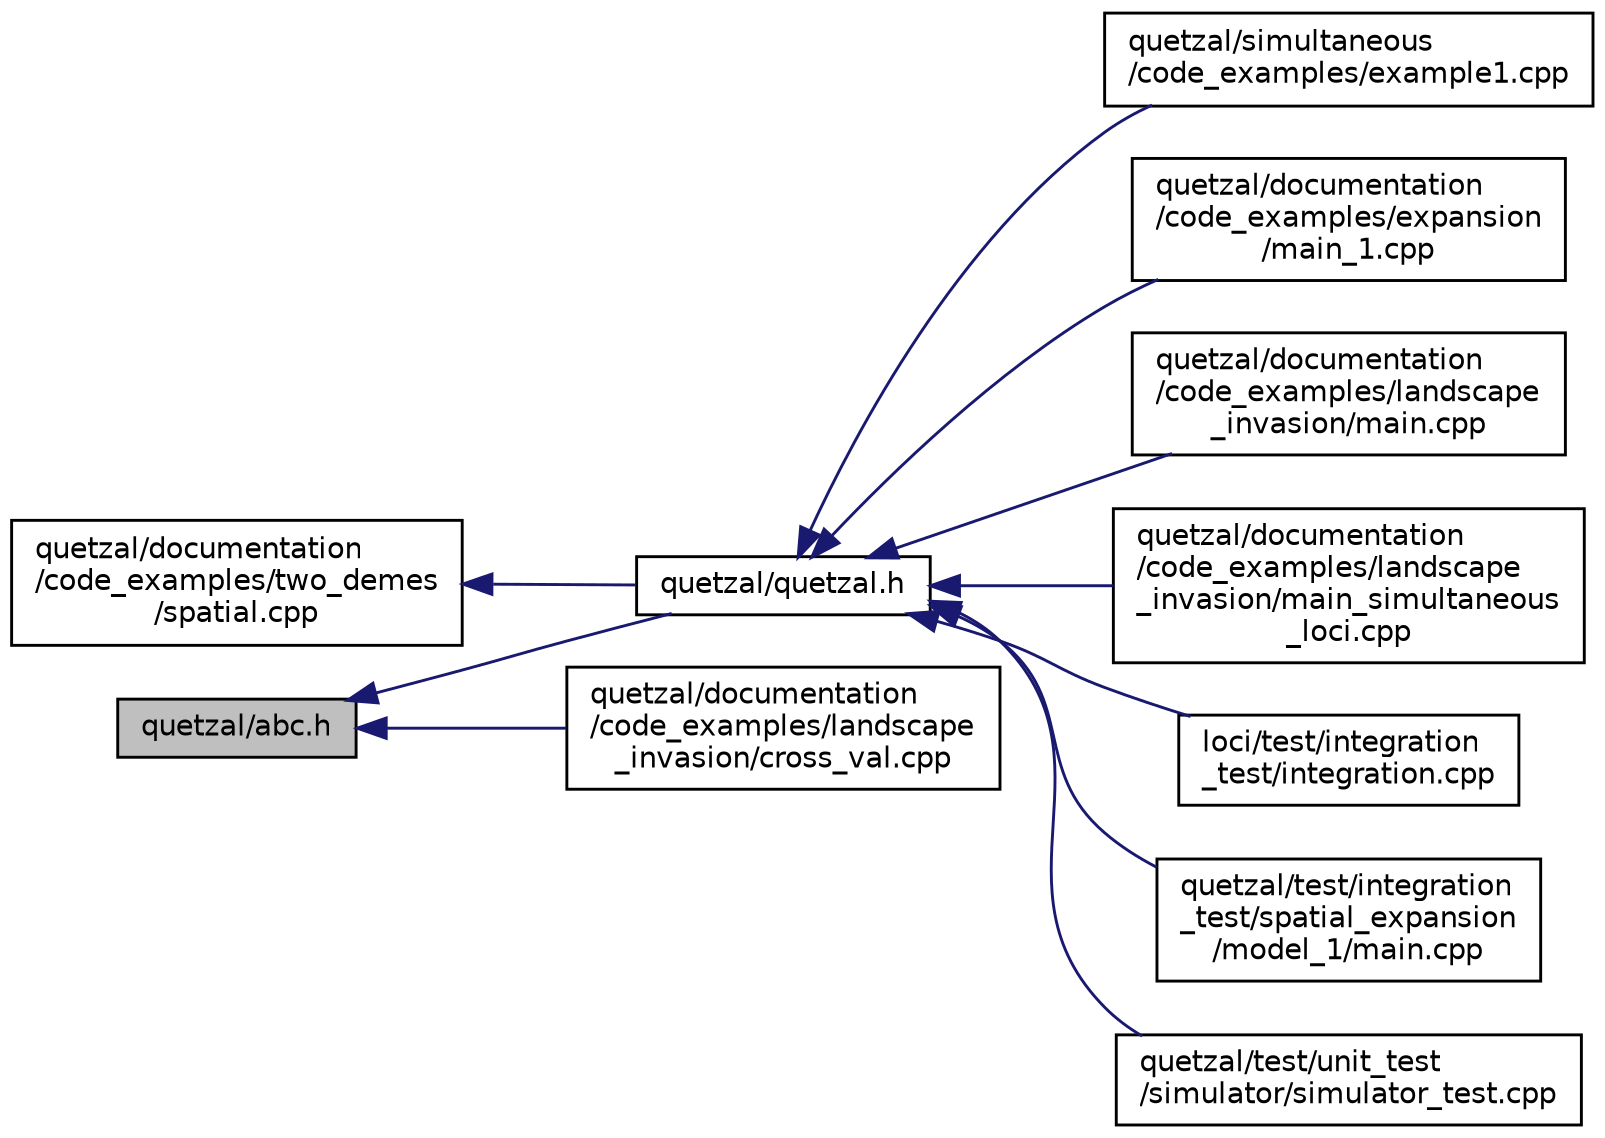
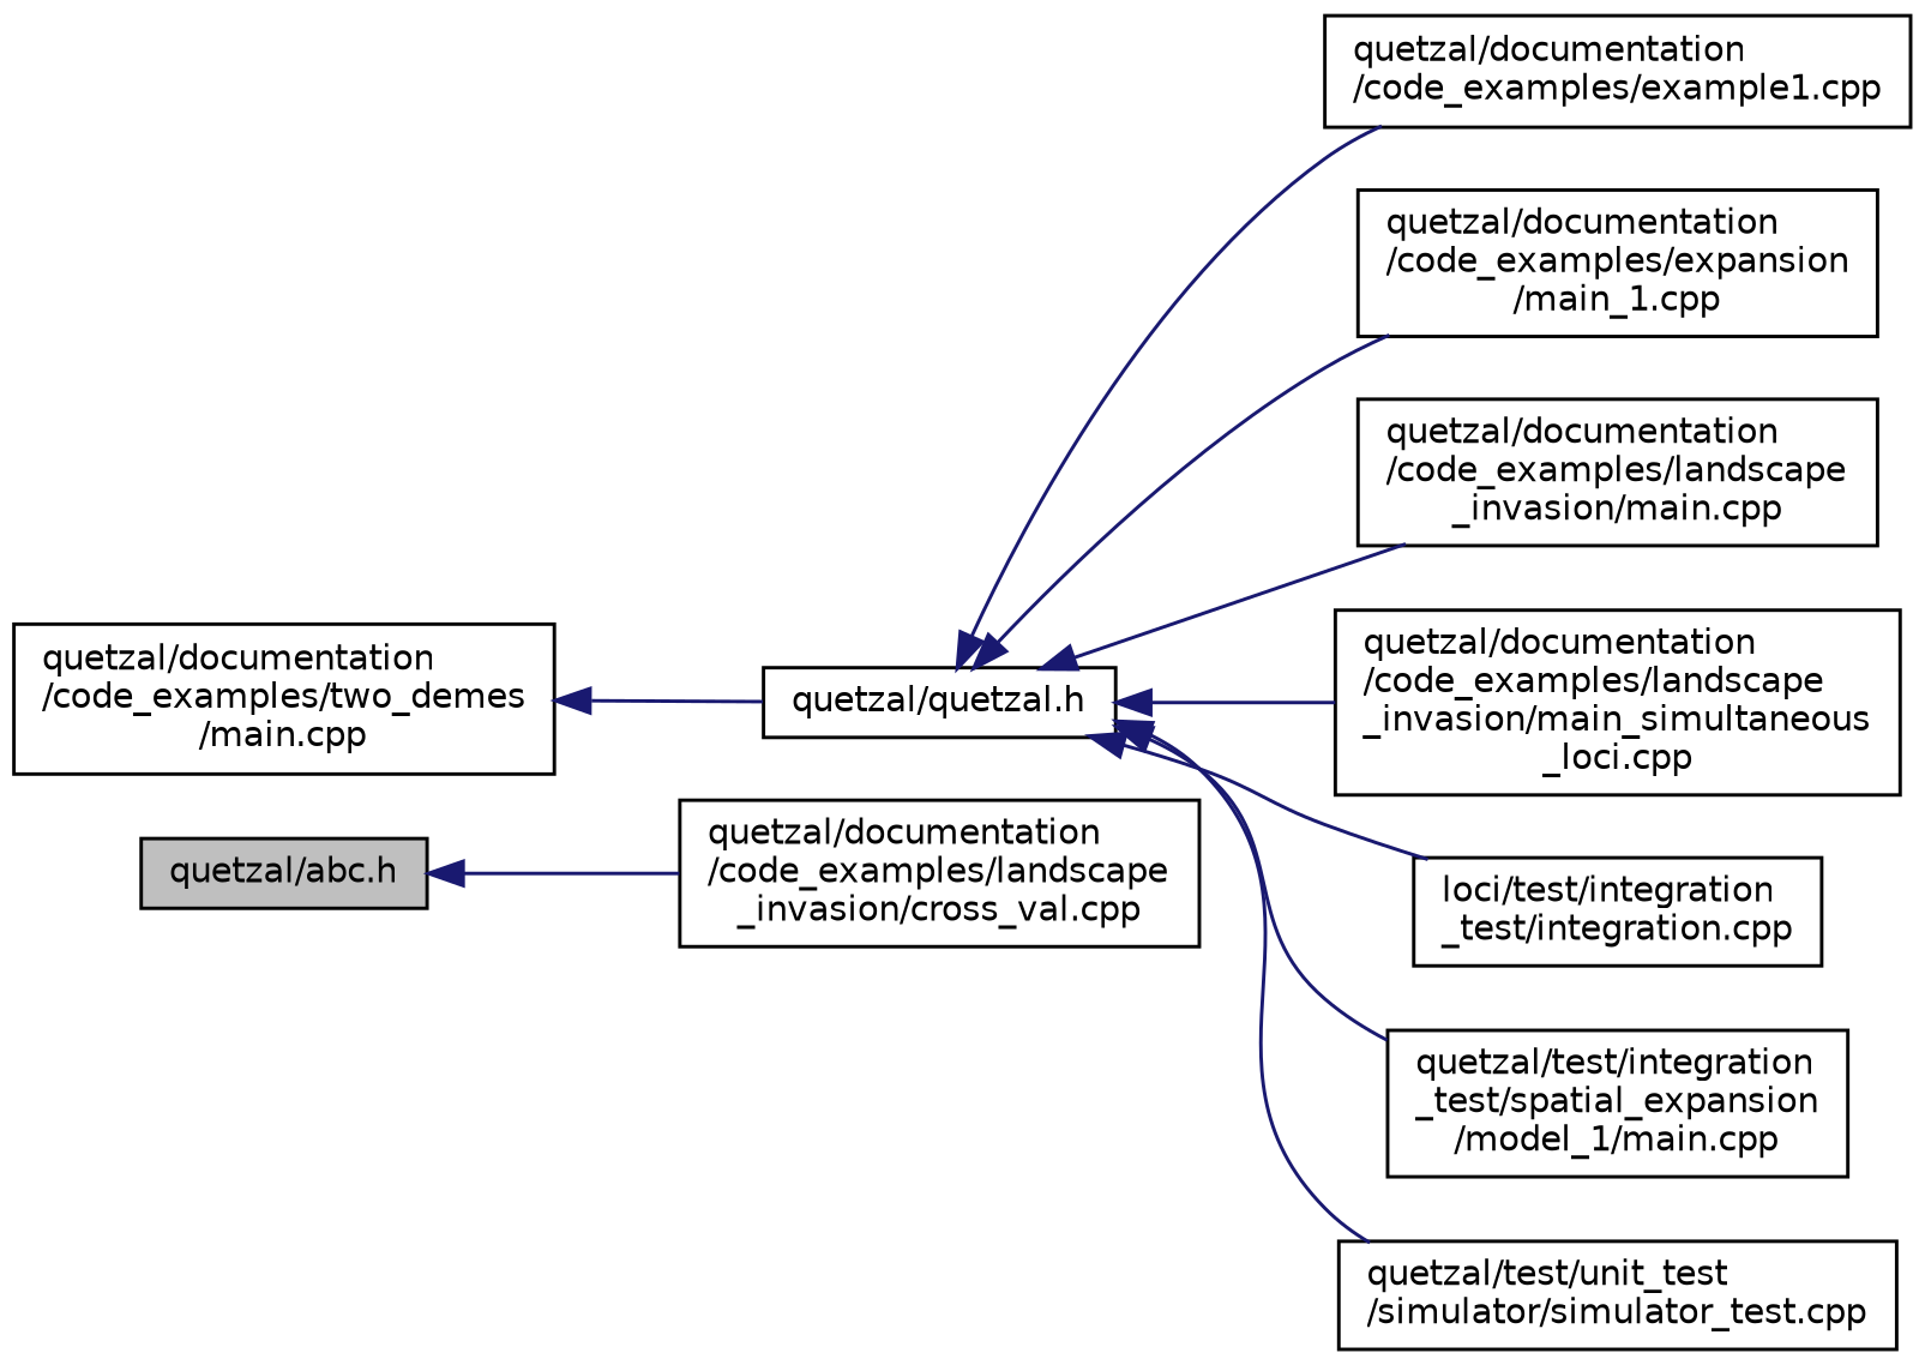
  digraph {
    rankdir=LR
    node [color=black fillcolor=white fontname=Helvetica fontsize=10 shape=record style=filled]
    edge [color=midnightblue dir=back fontname=Helvetica fontsize=10 labelfontname=Helvetica labelfontsize=10 style=solid]
    n1 [fillcolor=grey75 fontcolor=black height=0.2 label="quetzal/abc.h" width=0.4]
    n2 [height=0.2 label="quetzal/quetzal.h" width=0.4]
    n3 [height=0.2 label="quetzal/documentation\l/code_examples/landscape\l_invasion/cross_val.cpp" width=0.4]
-   n4 [height=0.2 label="quetzal/simultaneous\l/code_examples/example1.cpp" width=0.4]
+   n4 [height=0.2 label="quetzal/documentation\l/code_examples/example1.cpp" width=0.4]
    n5 [height=0.2 label="quetzal/documentation\l/code_examples/expansion\l/main_1.cpp" width=0.4]
    n6 [height=0.2 label="quetzal/documentation\l/code_examples/landscape\l_invasion/main.cpp" width=0.4]
    n7 [height=0.2 label="quetzal/documentation\l/code_examples/landscape\l_invasion/main_simultaneous\l_loci.cpp" width=0.4]
    n8 [height=0.2 label="loci/test/integration\l_test/integration.cpp" width=0.4]
    n9 [height=0.2 label="quetzal/test/integration\l_test/spatial_expansion\l/model_1/main.cpp" width=0.4]
    n10 [height=0.2 label="quetzal/test/unit_test\l/simulator/simulator_test.cpp" width=0.4]
-   n11 [height=0.2 label="quetzal/documentation\l/code_examples/two_demes\l/spatial.cpp" width=0.4]
-   n1 -> n2
+   n11 [height=0.2 label="quetzal/documentation\l/code_examples/two_demes\l/main.cpp" width=0.4]
    n1 -> n3
    n2 -> n4
    n2 -> n5
    n2 -> n6
    n2 -> n7
    n2 -> n8
    n2 -> n9
    n2 -> n10
    n11 -> n2
  }
